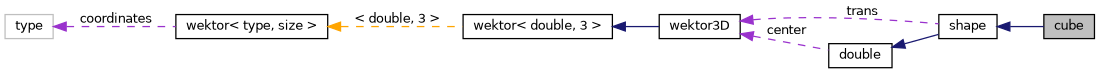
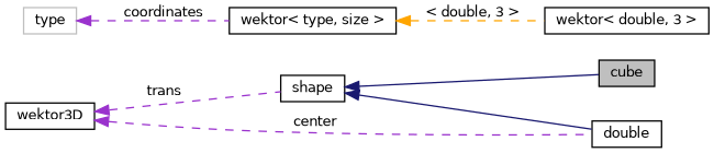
  digraph {
    rankdir=LR
    node [color=black fillcolor=white fontname=Helvetica fontsize=10 shape=record style=filled]
    edge [color=midnightblue dir=back fontname=Helvetica fontsize=10 labelfontname=Helvetica labelfontsize=10 style=dashed]
    n1 [fillcolor=grey75 fontcolor=black height=0.2 label=cube width=0.4]
    n2 [height=0.2 label=shape width=0.4]
    n3 [height=0.2 label=double width=0.4]
    n4 [height=0.2 label=wektor3D width=0.4]
    n5 [height=0.2 label="wektor\< double, 3 \>" width=0.4]
    n6 [height=0.2 label="wektor\< type, size \>" width=0.4]
    n7 [color=grey75 height=0.2 label=type width=0.4]
    n2 -> n1 [style=solid]
-   n3 -> n2 [style=solid]
+   n2 -> n3 [style=solid]
    n4 -> n2 [color=darkorchid3 label=" trans"]
    n4 -> n3 [color=darkorchid3 label=" center"]
-   n5 -> n4 [style=solid]
    n6 -> n5 [color=orange label=" \< double, 3 \>"]
    n7 -> n6 [color=darkorchid3 label=" coordinates"]
  }
